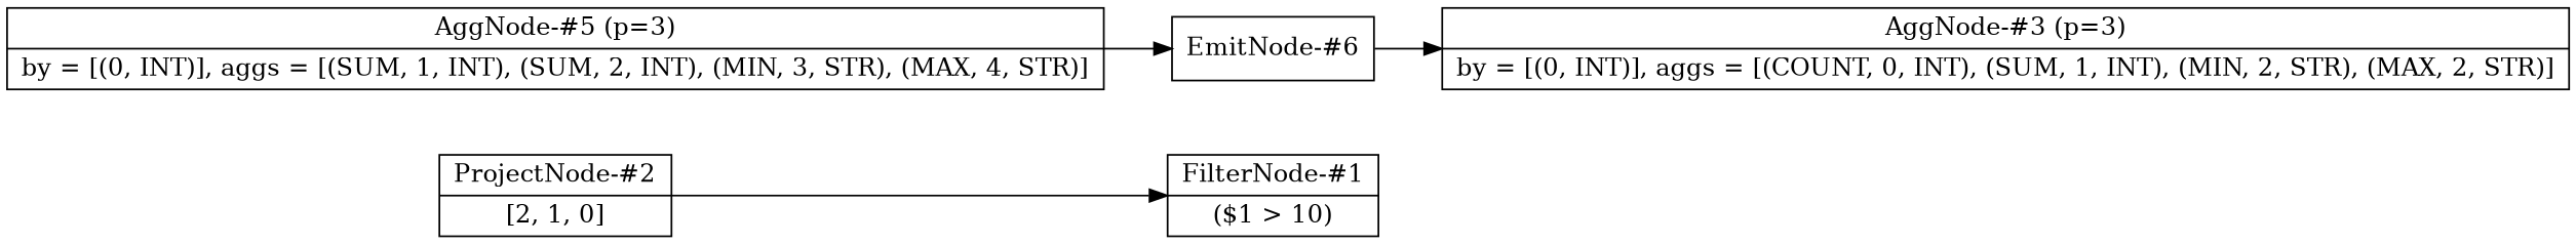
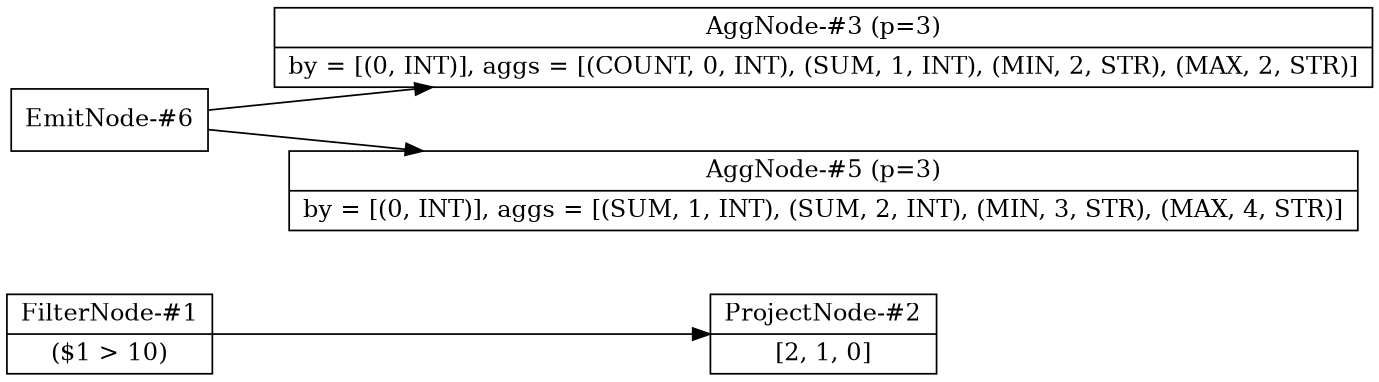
  digraph {
    nodesep=0.5
    rankdir=LR
    splines=polyline
    node [shape=record]
    n1 [label="FilterNode-#1|($1 &gt; 10)"]
    n2 [label="ProjectNode-#2|[2, 1, 0]"]
    n3 [label="AggNode-#3 (p=3)|by = [(0, INT)], aggs = [(COUNT, 0, INT), (SUM, 1, INT), (MIN, 2, STR), (MAX, 2, STR)]"]
    n4 [label="AggNode-#5 (p=3)|by = [(0, INT)], aggs = [(SUM, 1, INT), (SUM, 2, INT), (MIN, 3, STR), (MAX, 4, STR)]"]
    n5 [label="EmitNode-#6"]
-   n2 -> n1
-   n4 -> n5
+   n1 -> n2
+   n5 -> n4
    n5 -> n3
  }
